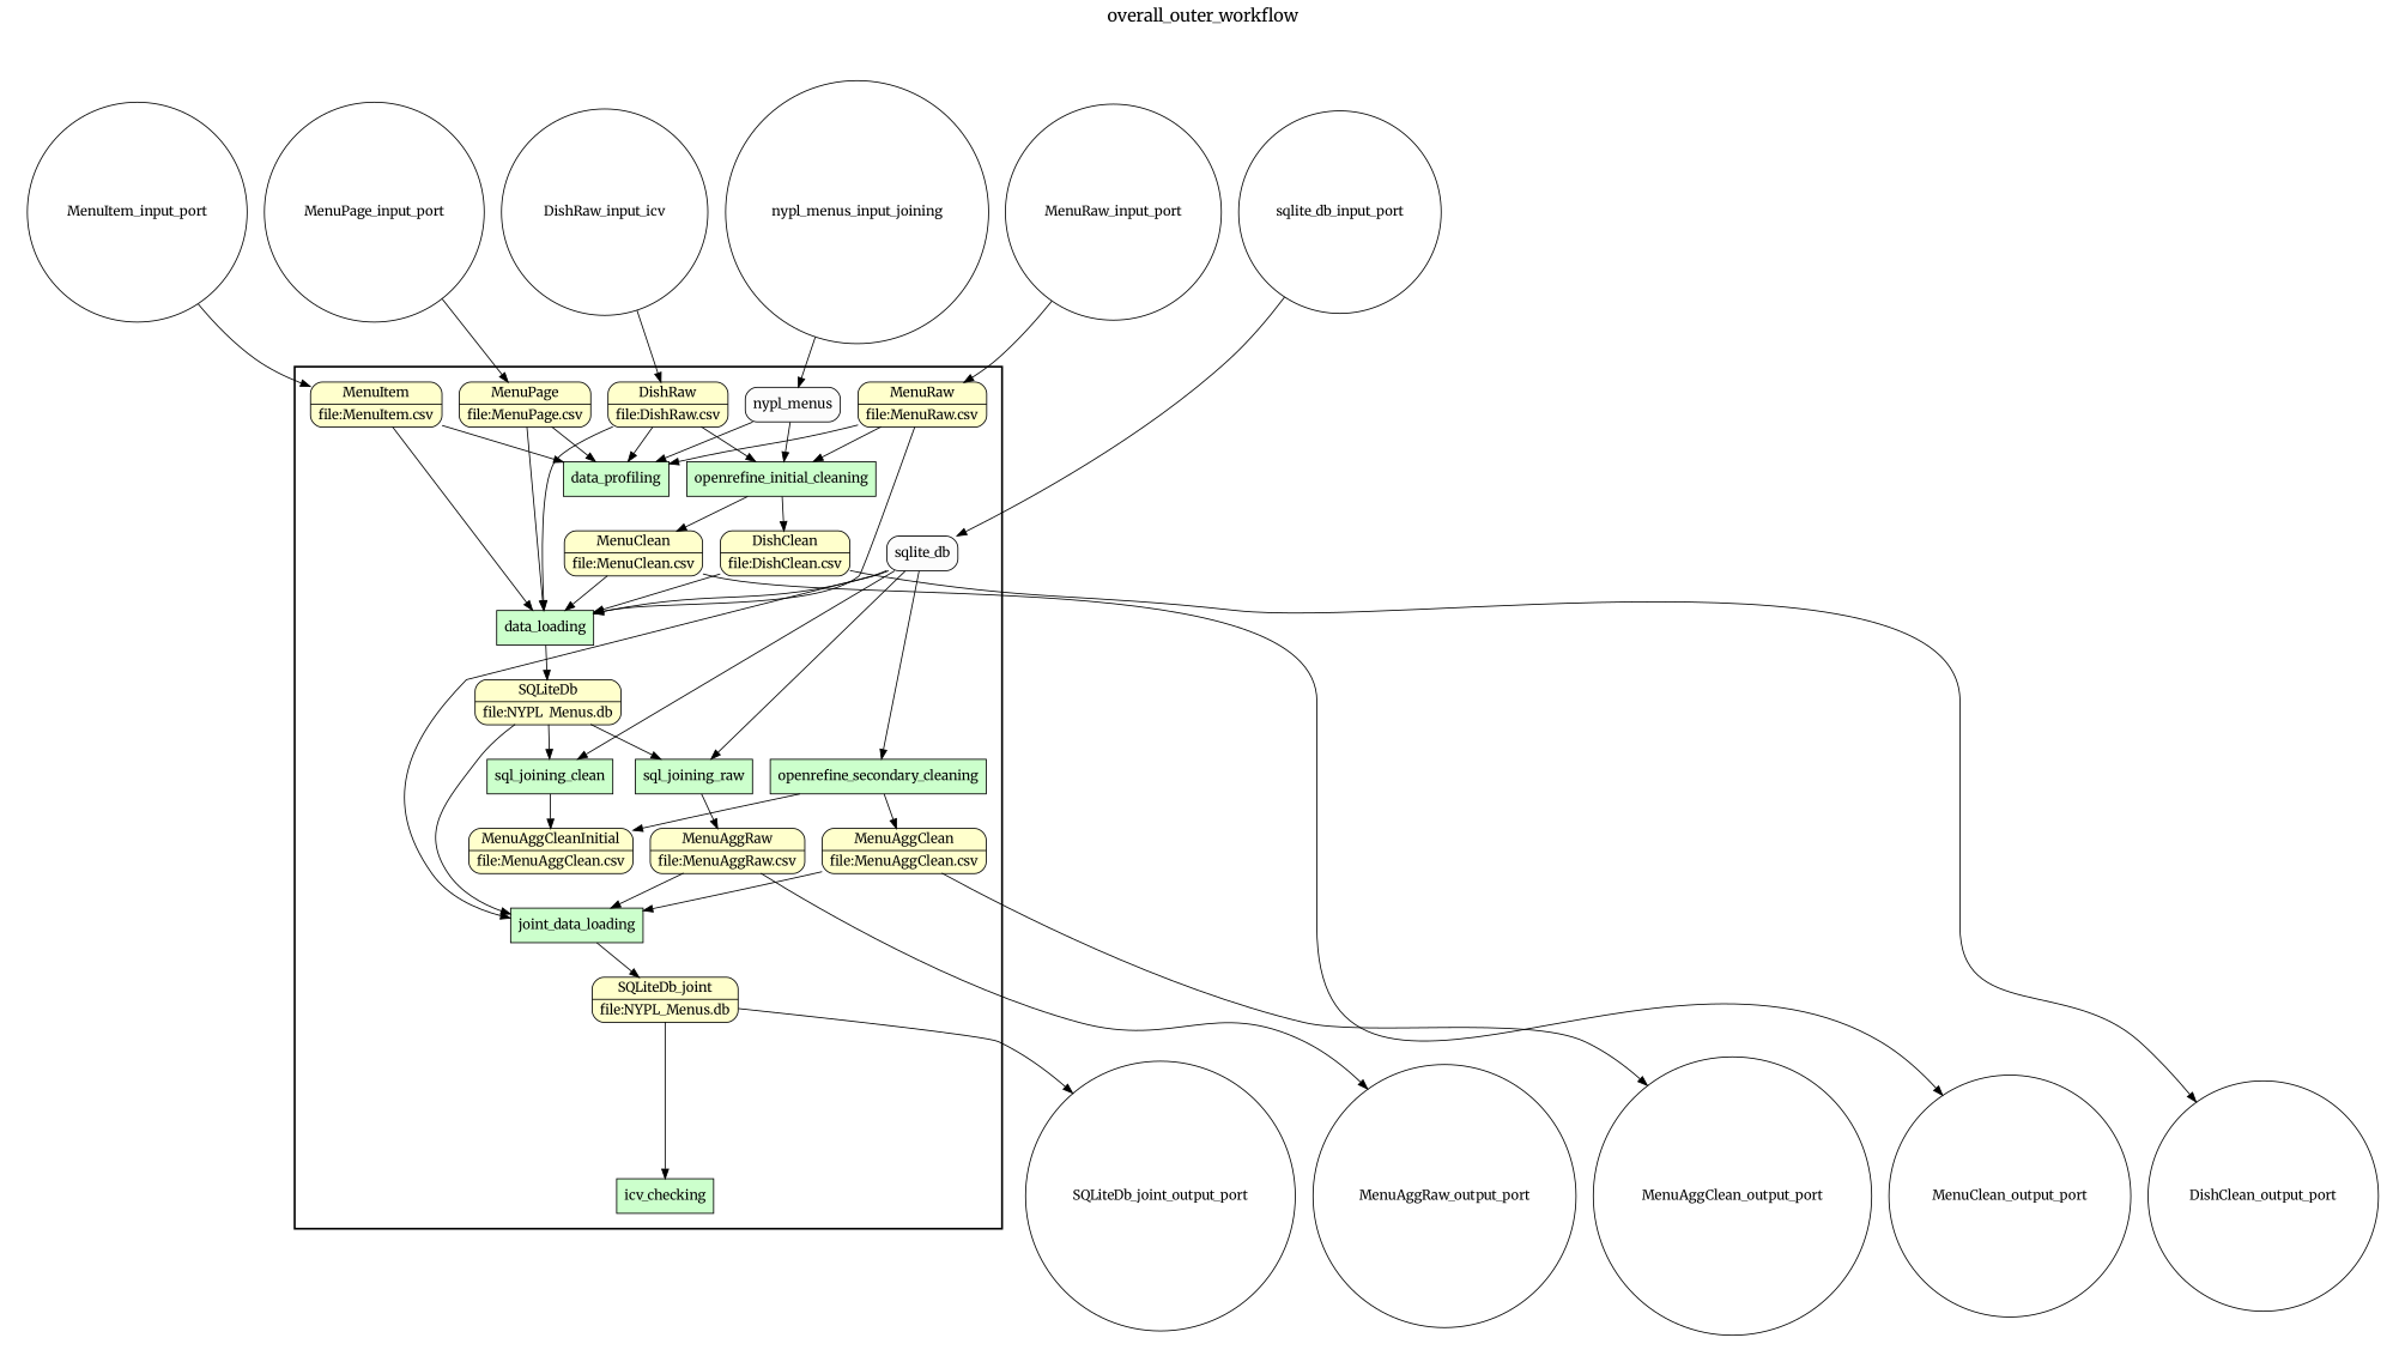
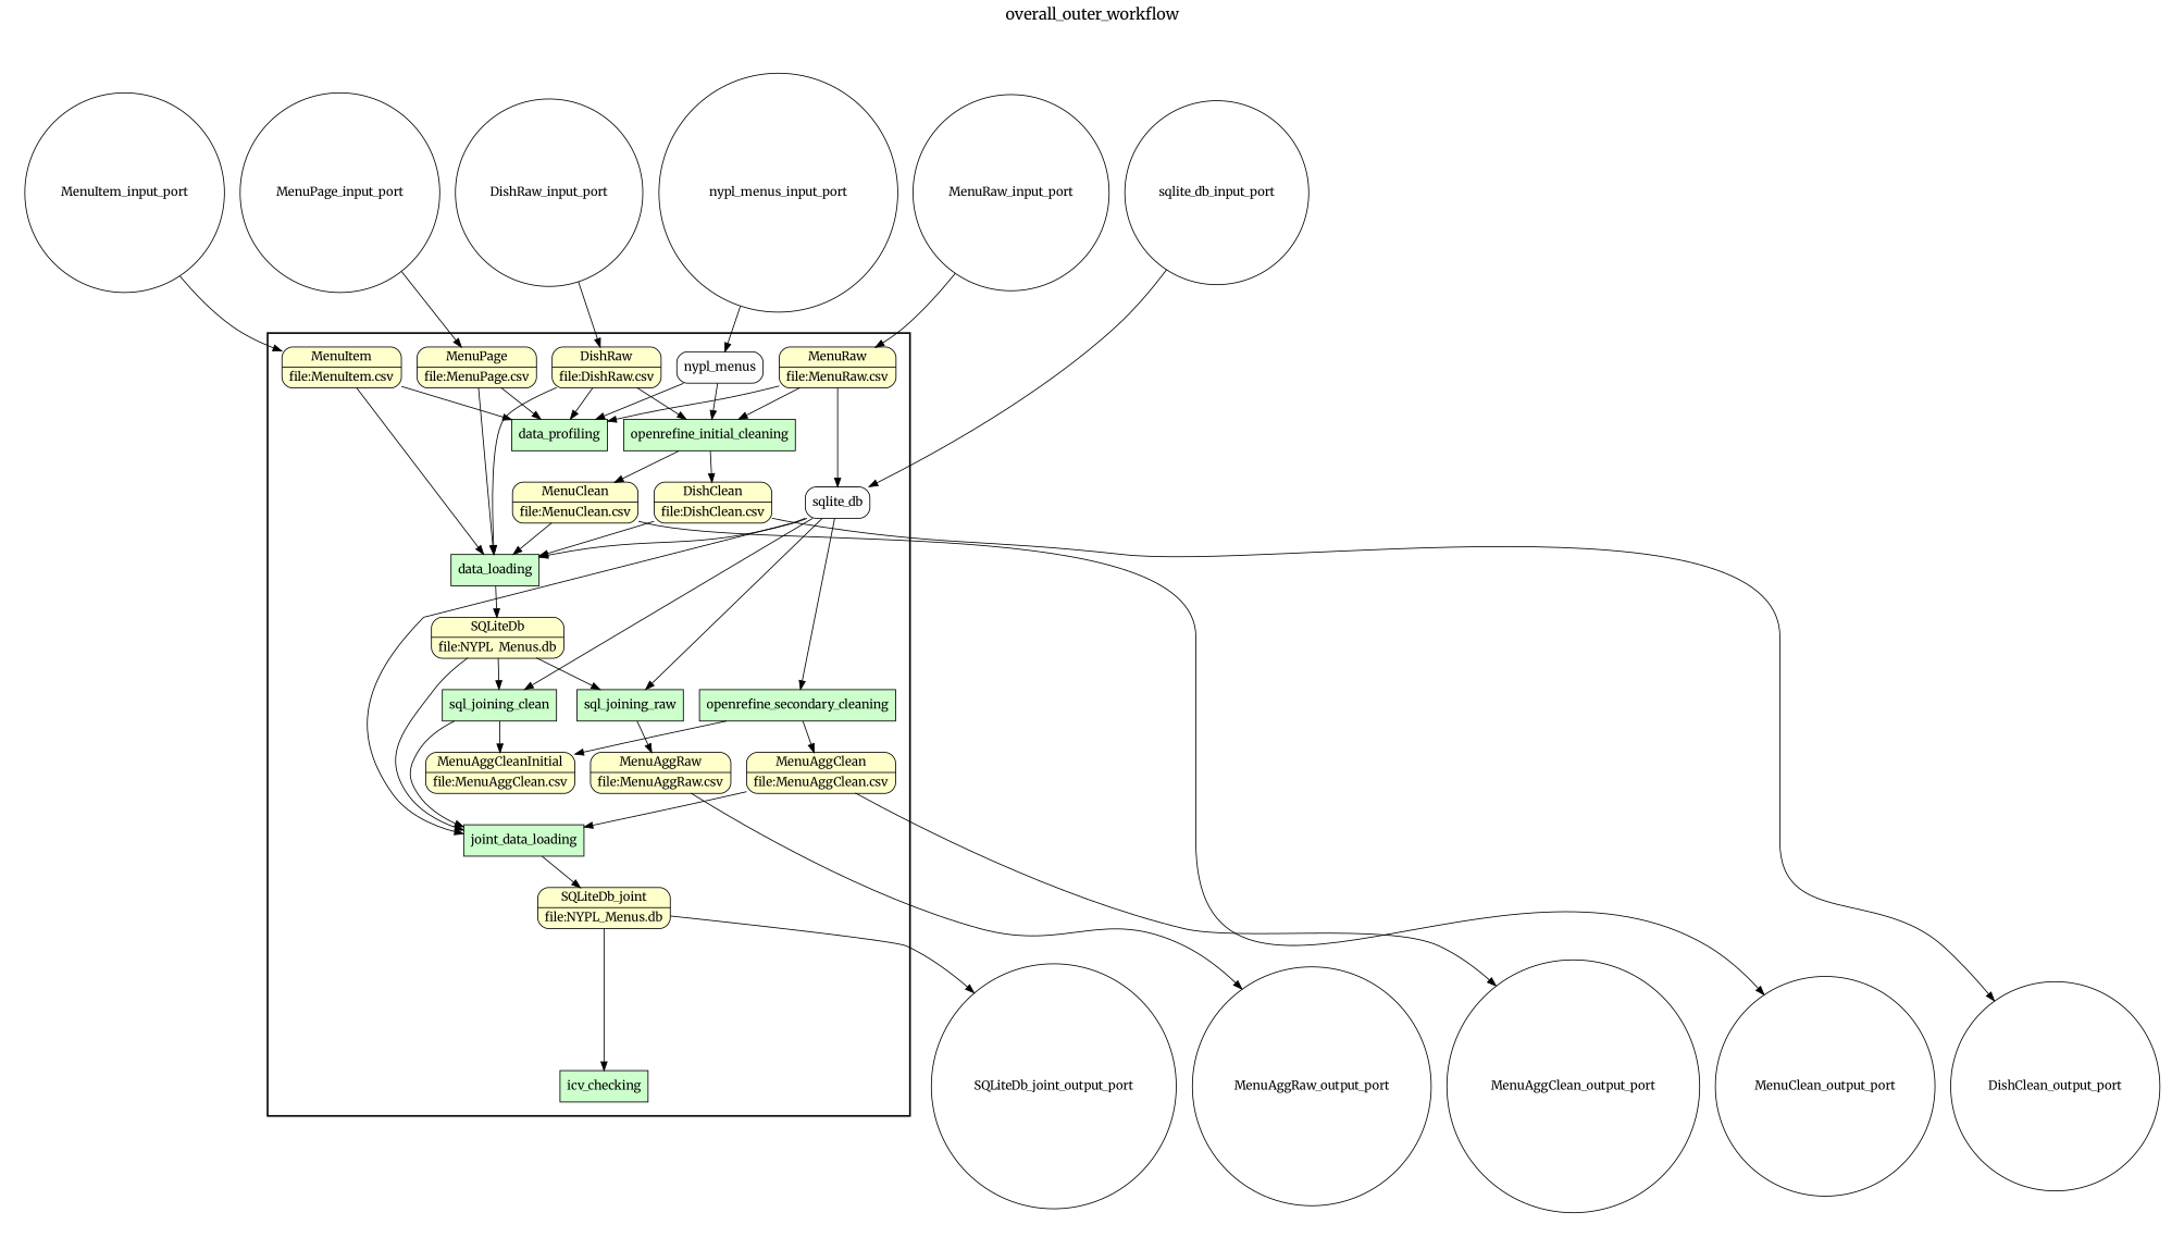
  digraph {
    fontname=Merriweather
    fontsize=18
    label=overall_outer_workflow
    labelloc=t
    rankdir=TB
    node [fillcolor="#FFFFCC" fontname=Merriweather peripheries=1 shape=record style="rounded,filled"]
    edge [fontname=Merriweather]
    data_profiling [fillcolor="#CCFFCC" shape=box style=filled]
    openrefine_initial_cleaning [fillcolor="#CCFFCC" shape=box style=filled]
    n3 [label="{<f0> DishClean |<f1> file\:DishClean.csv}" rankdir=LR]
    n4 [label="{<f0> MenuClean |<f1> file\:MenuClean.csv}" rankdir=LR]
    data_loading [fillcolor="#CCFFCC" shape=box style=filled]
    n6 [label="{<f0> SQLiteDb |<f1> file\:NYPL_Menus.db}" rankdir=LR]
    sql_joining_clean [fillcolor="#CCFFCC" shape=box style=filled]
    n8 [label="{<f0> MenuAggCleanInitial |<f1> file\:MenuAggClean.csv}" rankdir=LR]
    openrefine_secondary_cleaning [fillcolor="#CCFFCC" shape=box style=filled]
    n10 [label="{<f0> MenuAggClean |<f1> file\:MenuAggClean.csv}" rankdir=LR]
    sql_joining_raw [fillcolor="#CCFFCC" shape=box style=filled]
    n12 [label="{<f0> MenuAggRaw |<f1> file\:MenuAggRaw.csv}" rankdir=LR]
    joint_data_loading [fillcolor="#CCFFCC" shape=box style=filled]
    n14 [label="{<f0> SQLiteDb_joint |<f1> file\:NYPL_Menus.db}" rankdir=LR]
    icv_checking [fillcolor="#CCFFCC" shape=box style=filled]
    n16 [label="{<f0> DishRaw |<f1> file\:DishRaw.csv}" rankdir=LR]
    n17 [label="{<f0> MenuRaw |<f1> file\:MenuRaw.csv}" rankdir=LR]
    n18 [label="{<f0> MenuPage |<f1> file\:MenuPage.csv}" rankdir=LR]
    n19 [label="{<f0> MenuItem |<f1> file\:MenuItem.csv}" rankdir=LR]
    nypl_menus [fillcolor="#FCFCFC" shape=box]
    sqlite_db [fillcolor="#FCFCFC" shape=box]
-   nypl_menus_input_port [fillcolor="#FFFFFF" shape=circle width=0.2 label=nypl_menus_input_joining]
+   nypl_menus_input_port [fillcolor="#FFFFFF" shape=circle width=0.2]
    sqlite_db_input_port [fillcolor="#FFFFFF" shape=circle width=0.2]
-   DishRaw_input_port [fillcolor="#FFFFFF" shape=circle width=0.2 label=DishRaw_input_icv]
+   DishRaw_input_port [fillcolor="#FFFFFF" shape=circle width=0.2]
    MenuRaw_input_port [fillcolor="#FFFFFF" shape=circle width=0.2]
    MenuPage_input_port [fillcolor="#FFFFFF" shape=circle width=0.2]
    MenuItem_input_port [fillcolor="#FFFFFF" shape=circle width=0.2]
    DishClean_output_port [fillcolor="#FFFFFF" shape=circle width=0.2]
    MenuClean_output_port [fillcolor="#FFFFFF" shape=circle width=0.2]
    MenuAggClean_output_port [fillcolor="#FFFFFF" shape=circle width=0.2]
    MenuAggRaw_output_port [fillcolor="#FFFFFF" shape=circle width=0.2]
    SQLiteDb_joint_output_port [fillcolor="#FFFFFF" shape=circle width=0.2]
    subgraph cluster_1 {
      color=black
      label=""
      penwidth=2
      subgraph cluster_2 {
        color=white
        label=""
        penwidth=2
        data_profiling
        openrefine_initial_cleaning
        n3
        n4
        data_loading
        n6
        sql_joining_clean
        n8
        openrefine_secondary_cleaning
        n10
        sql_joining_raw
        n12
        joint_data_loading
        n14
        icv_checking
        n16
        n17
        n18
        n19
        nypl_menus
        sqlite_db
      }
    }
    subgraph cluster_3 {
      color=white
      label=""
      subgraph cluster_4 {
        color=white
        label=""
        DishClean_output_port
        MenuClean_output_port
        MenuAggClean_output_port
        MenuAggRaw_output_port
        SQLiteDb_joint_output_port
      }
    }
    subgraph cluster_5 {
      color=white
      label=""
      subgraph cluster_6 {
        color=white
        label=""
        nypl_menus_input_port
        sqlite_db_input_port
        DishRaw_input_port
        MenuRaw_input_port
        MenuPage_input_port
        MenuItem_input_port
      }
    }
    openrefine_initial_cleaning -> n3
    openrefine_initial_cleaning -> n4
    n3 -> data_loading
    n3 -> DishClean_output_port
    n4 -> data_loading
    n4 -> MenuClean_output_port
    data_loading -> n6
    n6 -> sql_joining_clean
    n6 -> sql_joining_raw
    n6 -> joint_data_loading
    sql_joining_clean -> n8
    openrefine_secondary_cleaning -> n8
    openrefine_secondary_cleaning -> n10
    n10 -> joint_data_loading
    n10 -> MenuAggClean_output_port
    sql_joining_raw -> n12
-   n12 -> joint_data_loading
+   sql_joining_clean -> joint_data_loading
    n12 -> MenuAggRaw_output_port
    joint_data_loading -> n14
    n14 -> icv_checking
    n14 -> SQLiteDb_joint_output_port
    n16 -> data_profiling
    n16 -> openrefine_initial_cleaning
    n16 -> data_loading
    n17 -> data_profiling
    n17 -> openrefine_initial_cleaning
-   n17 -> data_loading
+   n17 -> sqlite_db
    n18 -> data_profiling
    n18 -> data_loading
    n19 -> data_profiling
    n19 -> data_loading
    nypl_menus -> data_profiling
    nypl_menus -> openrefine_initial_cleaning
    sqlite_db -> data_loading
    sqlite_db -> sql_joining_clean
    sqlite_db -> openrefine_secondary_cleaning
    sqlite_db -> sql_joining_raw
    sqlite_db -> joint_data_loading
    nypl_menus_input_port -> nypl_menus
    sqlite_db_input_port -> sqlite_db
    DishRaw_input_port -> n16
    MenuRaw_input_port -> n17
    MenuPage_input_port -> n18
    MenuItem_input_port -> n19
  }
